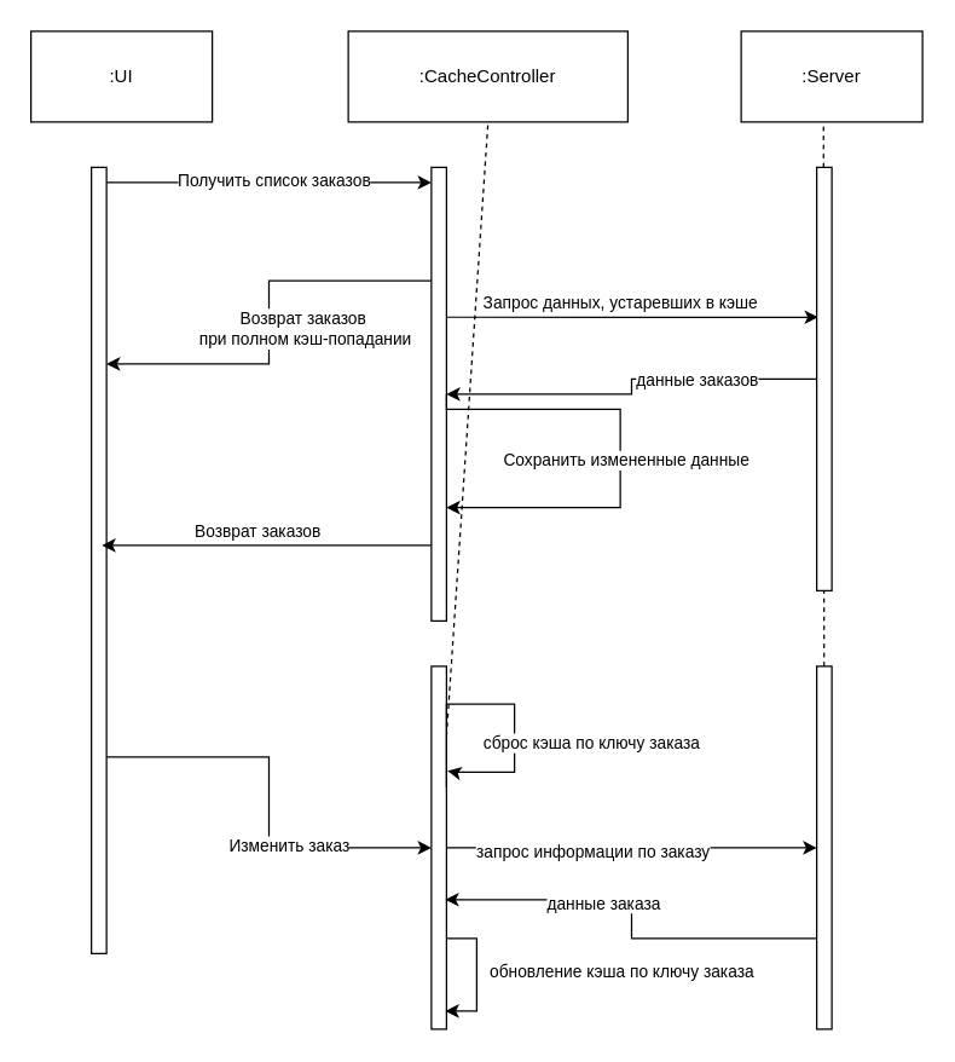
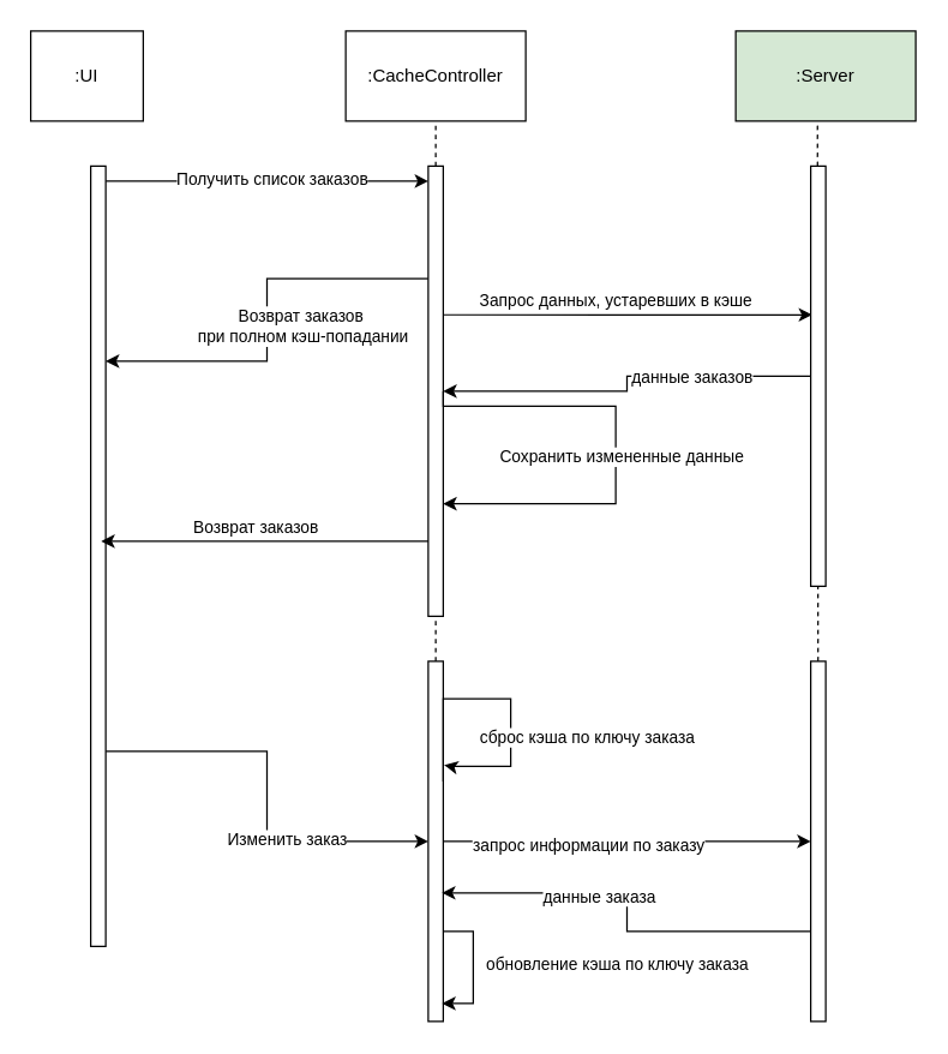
  <mxCell id="0" />
  <mxCell id="1" parent="0" />
  <mxCell id="2" value="" style="endArrow=none;dashed=1;html=1;rounded=0;entryX=0.5;entryY=1;entryDx=0;entryDy=0;" edge="1" parent="1" source="31"><mxGeometry width="50" height="50" relative="1" as="geometry"><mxPoint x="544.5" y="620" as="sourcePoint" /><mxPoint x="544.5" y="80" as="targetPoint" /></mxGeometry></mxCell>
  <mxCell id="3" value="" style="endArrow=none;dashed=1;html=1;rounded=0;entryX=0.5;entryY=1;entryDx=0;entryDy=0;" edge="1" parent="1" source="27" target="6"><mxGeometry width="50" height="50" relative="1" as="geometry"><mxPoint x="290" y="620" as="sourcePoint" /><mxPoint x="450" y="340" as="targetPoint" /></mxGeometry></mxCell>
- <mxCell id="4" value=":UI" style="rounded=0;whiteSpace=wrap;html=1;" vertex="1" parent="1"><mxGeometry x="20" y="20" width="120" height="60" as="geometry" /></mxCell>
- <mxCell id="5" value=":Server" style="rounded=0;whiteSpace=wrap;html=1;" vertex="1" parent="1"><mxGeometry x="490" y="20" width="120" height="60" as="geometry" /></mxCell>
- <mxCell id="6" value=":CacheController" style="rounded=0;whiteSpace=wrap;html=1;" vertex="1" parent="1"><mxGeometry x="230" y="20" width="185" height="60" as="geometry" /></mxCell>
+ <mxCell id="4" value=":UI" style="rounded=0;whiteSpace=wrap;html=1;" vertex="1" parent="1"><mxGeometry x="20" y="20" width="75" height="60" as="geometry" /></mxCell>
+ <mxCell id="5" value=":Server" style="rounded=0;whiteSpace=wrap;html=1;fillColor=#d5e8d4;" vertex="1" parent="1"><mxGeometry x="490" y="20" width="120" height="60" as="geometry" /></mxCell>
+ <mxCell id="6" value=":CacheController" style="rounded=0;whiteSpace=wrap;html=1;" vertex="1" parent="1"><mxGeometry x="230" y="20" width="120" height="60" as="geometry" /></mxCell>
  <mxCell id="7" style="edgeStyle=orthogonalEdgeStyle;rounded=0;orthogonalLoop=1;jettySize=auto;html=1;exitX=1;exitY=0;exitDx=0;exitDy=0;entryX=0;entryY=0;entryDx=0;entryDy=0;" edge="1" parent="1"><mxGeometry relative="1" as="geometry"><mxPoint x="70" y="120" as="sourcePoint" /><mxPoint x="285" y="120" as="targetPoint" /></mxGeometry></mxCell>
  <mxCell id="8" value="Получить список заказов" style="edgeLabel;html=1;align=center;verticalAlign=middle;resizable=0;points=[];" vertex="1" connectable="0" parent="7"><mxGeometry x="-0.293" y="2" relative="1" as="geometry"><mxPoint x="34" as="offset" /></mxGeometry></mxCell>
  <mxCell id="9" style="edgeStyle=orthogonalEdgeStyle;rounded=0;orthogonalLoop=1;jettySize=auto;html=1;exitX=1;exitY=0.75;exitDx=0;exitDy=0;entryX=0;entryY=0.5;entryDx=0;entryDy=0;" edge="1" parent="1" source="11" target="27"><mxGeometry relative="1" as="geometry" /></mxCell>
  <mxCell id="10" value="Изменить заказ" style="edgeLabel;html=1;align=center;verticalAlign=middle;resizable=0;points=[];" vertex="1" connectable="0" parent="9"><mxGeometry x="0.312" y="3" relative="1" as="geometry"><mxPoint y="1" as="offset" /></mxGeometry></mxCell>
  <mxCell id="11" value="" style="rounded=0;whiteSpace=wrap;html=1;" vertex="1" parent="1"><mxGeometry x="60" y="110" width="10" height="520" as="geometry" /></mxCell>
  <mxCell id="12" style="edgeStyle=orthogonalEdgeStyle;rounded=0;orthogonalLoop=1;jettySize=auto;html=1;exitX=1;exitY=0.25;exitDx=0;exitDy=0;entryX=0.1;entryY=0.354;entryDx=0;entryDy=0;entryPerimeter=0;" edge="1" parent="1" source="18" target="21"><mxGeometry relative="1" as="geometry"><Array as="points"><mxPoint x="295" y="209" /></Array></mxGeometry></mxCell>
  <mxCell id="13" value="Запрос данных, устаревших в кэше" style="edgeLabel;html=1;align=center;verticalAlign=middle;resizable=0;points=[];" vertex="1" connectable="0" parent="12"><mxGeometry x="-0.241" y="1" relative="1" as="geometry"><mxPoint x="36" y="-9" as="offset" /></mxGeometry></mxCell>
  <mxCell id="14" style="edgeStyle=orthogonalEdgeStyle;rounded=0;orthogonalLoop=1;jettySize=auto;html=1;exitX=0;exitY=0.25;exitDx=0;exitDy=0;entryX=1;entryY=0.25;entryDx=0;entryDy=0;" edge="1" parent="1" source="18" target="11"><mxGeometry relative="1" as="geometry" /></mxCell>
  <mxCell id="15" value="Возврат заказов&lt;div&gt;&amp;nbsp;при полном кэш-попадании&lt;/div&gt;" style="edgeLabel;html=1;align=center;verticalAlign=middle;resizable=0;points=[];" vertex="1" connectable="0" parent="14"><mxGeometry x="0.181" relative="1" as="geometry"><mxPoint x="22" y="-20" as="offset" /></mxGeometry></mxCell>
  <mxCell id="16" style="edgeStyle=orthogonalEdgeStyle;rounded=0;orthogonalLoop=1;jettySize=auto;html=1;exitX=0;exitY=1;exitDx=0;exitDy=0;" edge="1" parent="1"><mxGeometry relative="1" as="geometry"><mxPoint x="295" y="360" as="sourcePoint" /><mxPoint x="67" y="360" as="targetPoint" /><Array as="points"><mxPoint x="180" y="360" /><mxPoint x="180" y="360" /></Array></mxGeometry></mxCell>
  <mxCell id="17" value="Возврат заказов" style="edgeLabel;html=1;align=center;verticalAlign=middle;resizable=0;points=[];" vertex="1" connectable="0" parent="16"><mxGeometry x="0.105" y="-3" relative="1" as="geometry"><mxPoint y="-7" as="offset" /></mxGeometry></mxCell>
  <mxCell id="18" value="" style="rounded=0;whiteSpace=wrap;html=1;" vertex="1" parent="1"><mxGeometry x="285" y="110" width="10" height="300" as="geometry" /></mxCell>
  <mxCell id="19" style="edgeStyle=orthogonalEdgeStyle;rounded=0;orthogonalLoop=1;jettySize=auto;html=1;exitX=0;exitY=0.5;exitDx=0;exitDy=0;entryX=1;entryY=0.5;entryDx=0;entryDy=0;" edge="1" parent="1" source="21" target="18"><mxGeometry relative="1" as="geometry" /></mxCell>
  <mxCell id="20" value="данные заказов" style="edgeLabel;html=1;align=center;verticalAlign=middle;resizable=0;points=[];" vertex="1" connectable="0" parent="19"><mxGeometry x="-0.313" relative="1" as="geometry"><mxPoint x="8" as="offset" /></mxGeometry></mxCell>
  <mxCell id="21" value="" style="rounded=0;whiteSpace=wrap;html=1;" vertex="1" parent="1"><mxGeometry x="540" y="110" width="10" height="280" as="geometry" /></mxCell>
  <mxCell id="22" style="edgeStyle=orthogonalEdgeStyle;rounded=0;orthogonalLoop=1;jettySize=auto;html=1;exitX=1;exitY=0.5;exitDx=0;exitDy=0;entryX=1;entryY=0.75;entryDx=0;entryDy=0;" edge="1" parent="1" source="18" target="18"><mxGeometry relative="1" as="geometry"><Array as="points"><mxPoint x="295" y="270" /><mxPoint x="410" y="270" /><mxPoint x="410" y="335" /></Array></mxGeometry></mxCell>
  <mxCell id="23" value="Сохранить измененные данные" style="edgeLabel;html=1;align=center;verticalAlign=middle;resizable=0;points=[];" vertex="1" connectable="0" parent="22"><mxGeometry x="0.036" y="3" relative="1" as="geometry"><mxPoint as="offset" /></mxGeometry></mxCell>
  <mxCell id="24" value="" style="endArrow=none;dashed=1;html=1;rounded=0;entryX=0.5;entryY=1;entryDx=0;entryDy=0;" edge="1" parent="1" target="27"><mxGeometry width="50" height="50" relative="1" as="geometry"><mxPoint x="290" y="620" as="sourcePoint" /><mxPoint x="290" y="80" as="targetPoint" /></mxGeometry></mxCell>
  <mxCell id="25" style="edgeStyle=orthogonalEdgeStyle;rounded=0;orthogonalLoop=1;jettySize=auto;html=1;exitX=1;exitY=0.75;exitDx=0;exitDy=0;entryX=0;entryY=0.5;entryDx=0;entryDy=0;" edge="1" parent="1" source="27" target="31"><mxGeometry relative="1" as="geometry"><mxPoint x="530" y="560" as="targetPoint" /><Array as="points"><mxPoint x="295" y="560" /></Array></mxGeometry></mxCell>
  <mxCell id="26" value="запрос информации по заказу" style="edgeLabel;html=1;align=center;verticalAlign=middle;resizable=0;points=[];" vertex="1" connectable="0" parent="25"><mxGeometry x="0.026" y="-1" relative="1" as="geometry"><mxPoint y="1" as="offset" /></mxGeometry></mxCell>
  <mxCell id="27" value="" style="rounded=0;whiteSpace=wrap;html=1;" vertex="1" parent="1"><mxGeometry x="285" y="440" width="10" height="240" as="geometry" /></mxCell>
  <mxCell id="28" style="edgeStyle=orthogonalEdgeStyle;rounded=0;orthogonalLoop=1;jettySize=auto;html=1;entryX=1.075;entryY=0.288;entryDx=0;entryDy=0;entryPerimeter=0;" edge="1" parent="1" target="27"><mxGeometry relative="1" as="geometry"><mxPoint x="295" y="520" as="sourcePoint" /><mxPoint x="295" y="490" as="targetPoint" /><Array as="points"><mxPoint x="295" y="465" /><mxPoint x="340" y="465" /><mxPoint x="340" y="510" /><mxPoint x="300" y="510" /></Array></mxGeometry></mxCell>
  <mxCell id="29" value="сброс кэша по ключу заказа" style="edgeLabel;html=1;align=center;verticalAlign=middle;resizable=0;points=[];" vertex="1" connectable="0" parent="28"><mxGeometry x="0.075" y="2" relative="1" as="geometry"><mxPoint x="48" y="23" as="offset" /></mxGeometry></mxCell>
  <mxCell id="30" value="" style="endArrow=none;dashed=1;html=1;rounded=0;entryX=0.5;entryY=1;entryDx=0;entryDy=0;" edge="1" parent="1" target="31"><mxGeometry width="50" height="50" relative="1" as="geometry"><mxPoint x="544.5" y="620" as="sourcePoint" /><mxPoint x="544.5" y="80" as="targetPoint" /></mxGeometry></mxCell>
  <mxCell id="31" value="" style="rounded=0;whiteSpace=wrap;html=1;" vertex="1" parent="1"><mxGeometry x="540" y="440" width="10" height="240" as="geometry" /></mxCell>
  <mxCell id="32" style="edgeStyle=orthogonalEdgeStyle;rounded=0;orthogonalLoop=1;jettySize=auto;html=1;exitX=1;exitY=0.75;exitDx=0;exitDy=0;entryX=0.925;entryY=0.95;entryDx=0;entryDy=0;entryPerimeter=0;" edge="1" parent="1" source="27" target="27"><mxGeometry relative="1" as="geometry" /></mxCell>
  <mxCell id="33" value="обновление кэша по ключу заказа" style="edgeLabel;html=1;align=center;verticalAlign=middle;resizable=0;points=[];" vertex="1" connectable="0" parent="32"><mxGeometry x="-0.065" y="1" relative="1" as="geometry"><mxPoint x="94" as="offset" /></mxGeometry></mxCell>
  <mxCell id="34" style="edgeStyle=orthogonalEdgeStyle;rounded=0;orthogonalLoop=1;jettySize=auto;html=1;exitX=0;exitY=0.75;exitDx=0;exitDy=0;entryX=0.912;entryY=0.643;entryDx=0;entryDy=0;entryPerimeter=0;" edge="1" parent="1" source="31" target="27"><mxGeometry relative="1" as="geometry" /></mxCell>
  <mxCell id="35" value="данные заказа" style="edgeLabel;html=1;align=center;verticalAlign=middle;resizable=0;points=[];" vertex="1" connectable="0" parent="34"><mxGeometry x="0.233" y="2" relative="1" as="geometry"><mxPoint as="offset" /></mxGeometry></mxCell>
